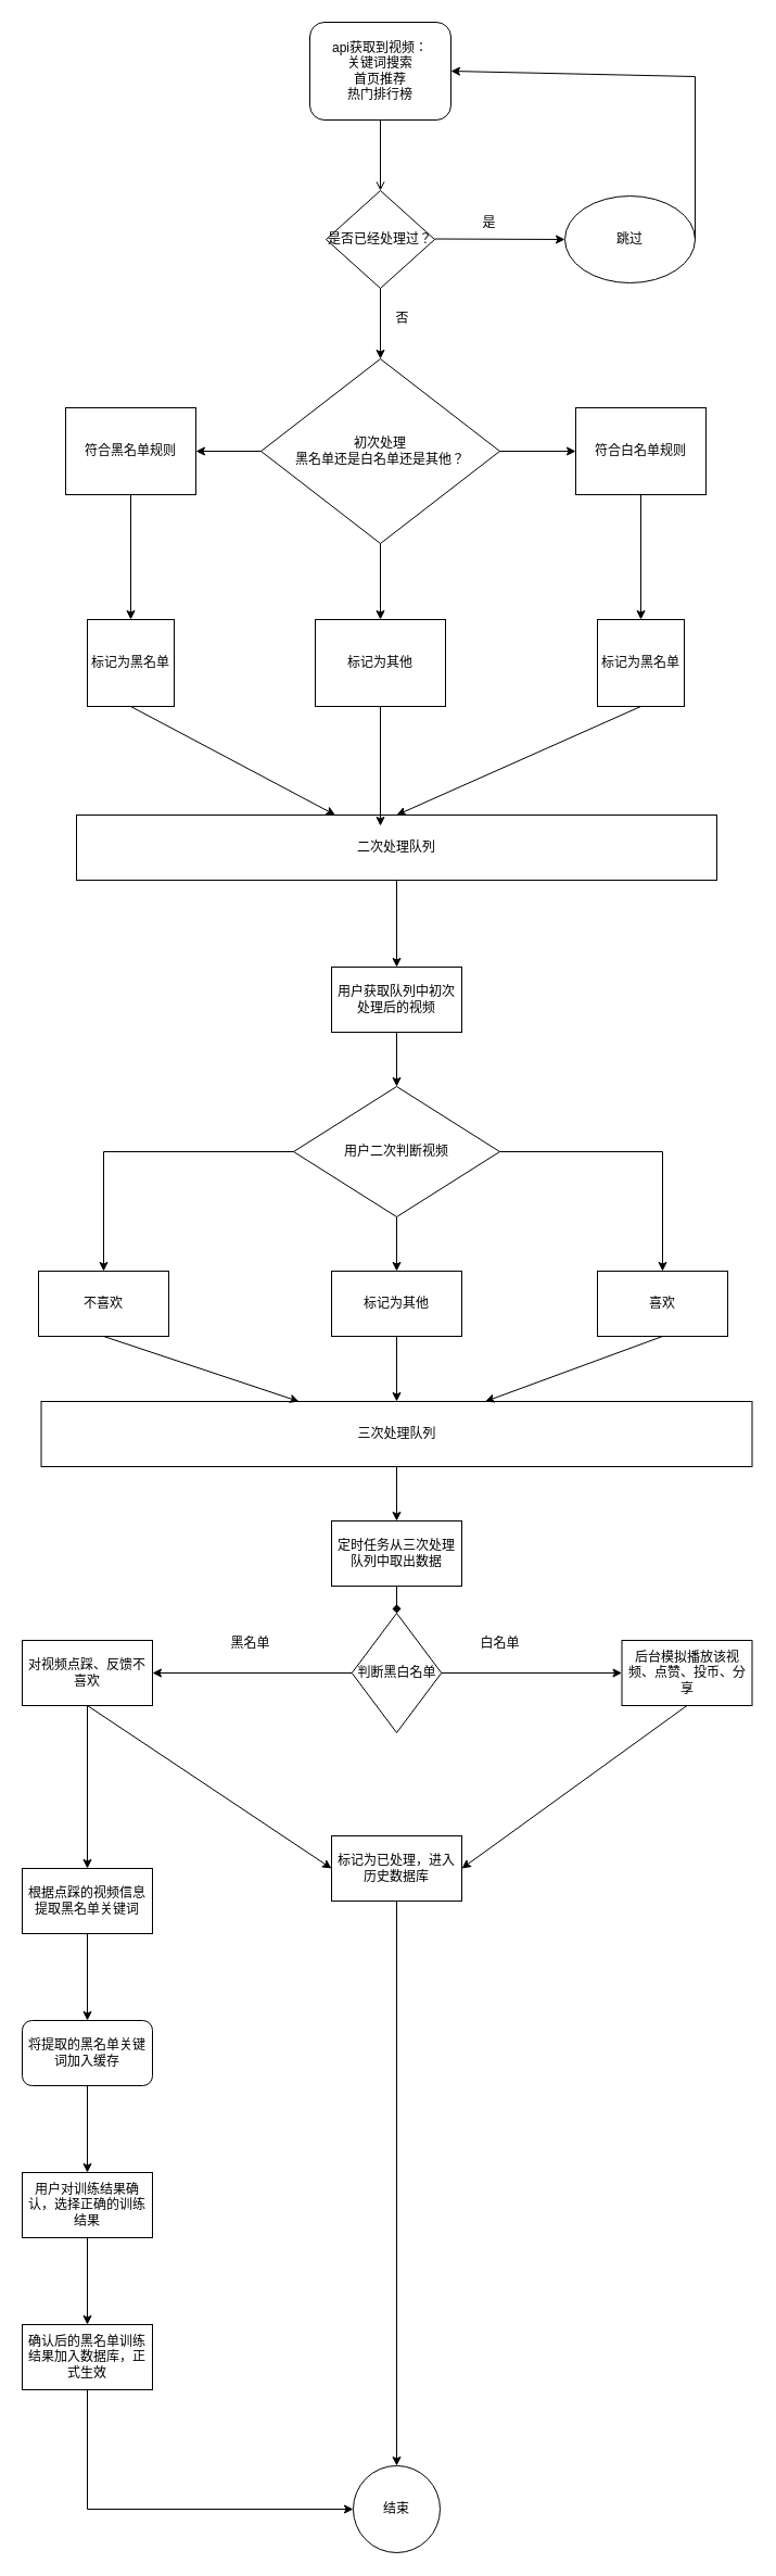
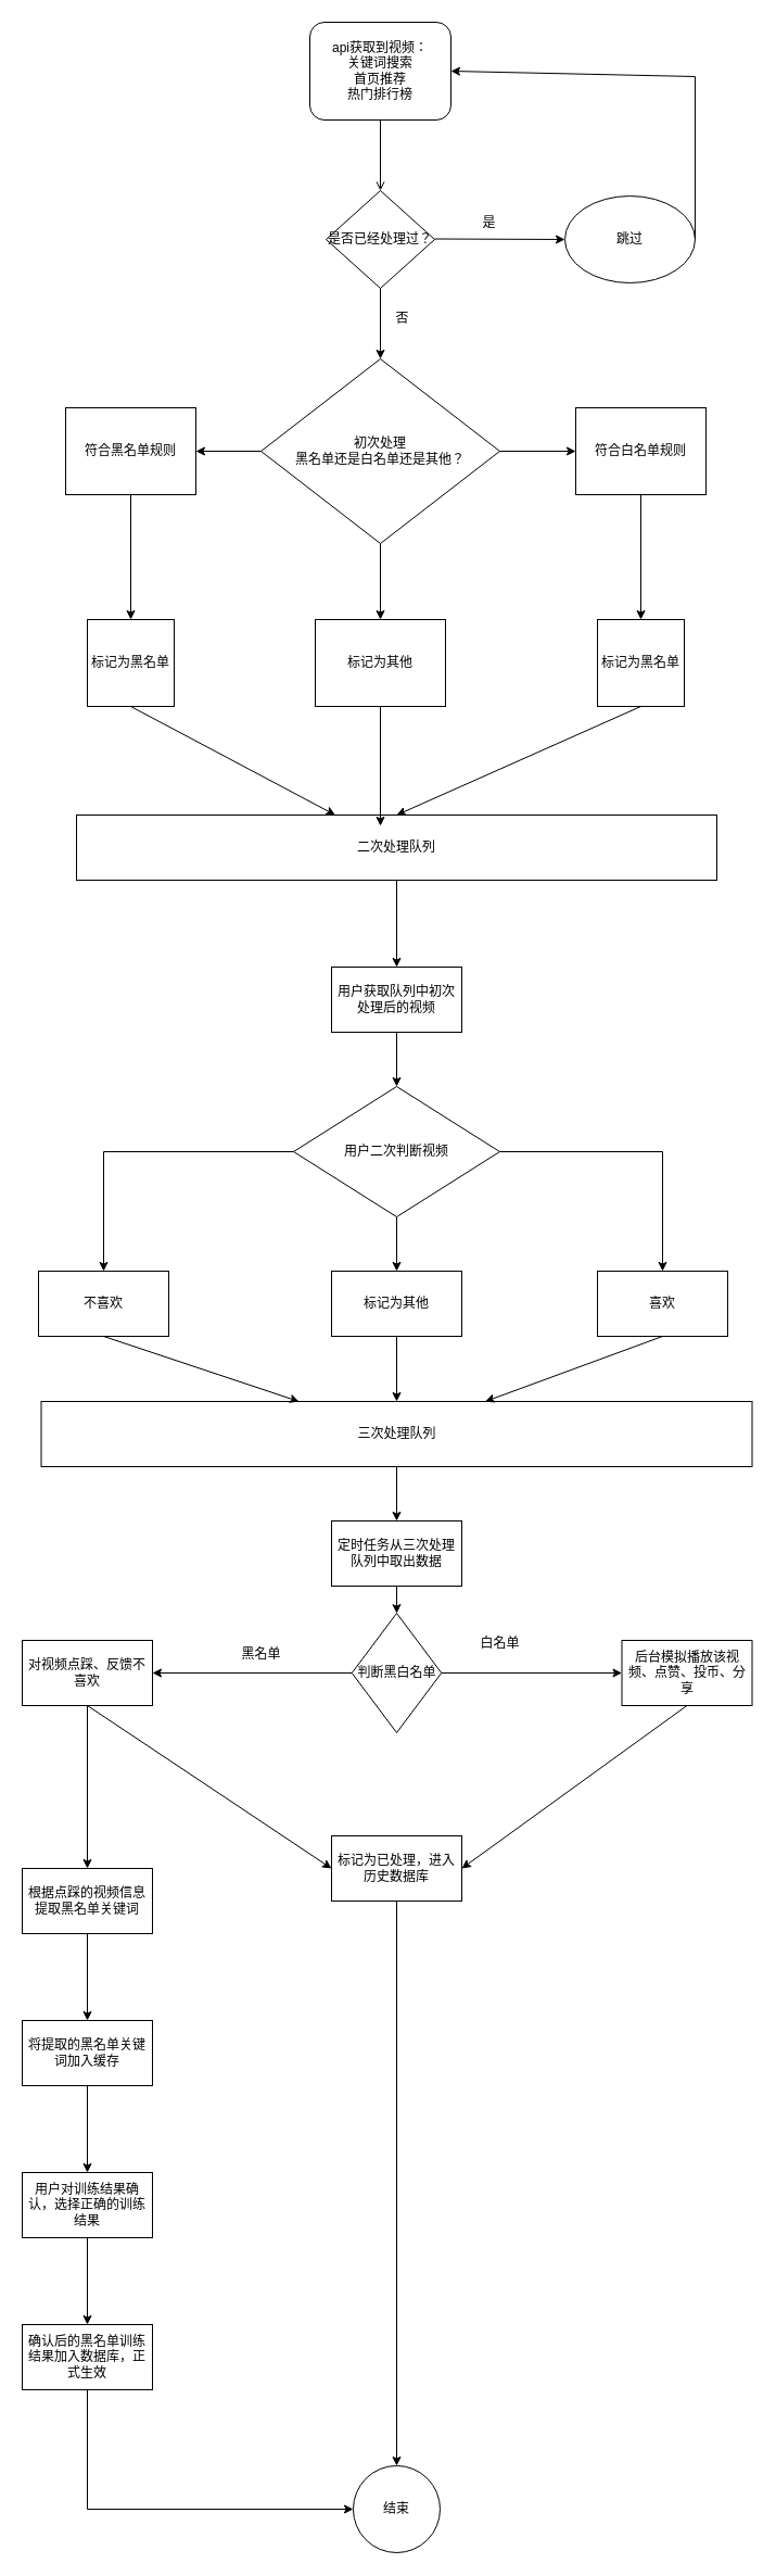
  <mxCell id="0" />
  <mxCell id="1" parent="0" />
  <mxCell id="2" value="api获取到视频：&lt;div&gt;关键词搜索&lt;/div&gt;&lt;div&gt;首页推荐&lt;/div&gt;&lt;div&gt;热门排行榜&lt;/div&gt;" style="rounded=1;whiteSpace=wrap;html=1;" parent="1" vertex="1"><mxGeometry x="285" y="20" width="130" height="90" as="geometry" /></mxCell>
  <mxCell id="3" value="" style="endArrow=open;html=1;rounded=0;entryX=0.5;entryY=0;entryDx=0;entryDy=0;exitX=0.5;exitY=1;exitDx=0;exitDy=0;" parent="1" source="2" target="4" edge="1"><mxGeometry width="50" height="50" relative="1" as="geometry"><mxPoint x="350" y="130" as="sourcePoint" /><mxPoint x="300" y="220" as="targetPoint" /></mxGeometry></mxCell>
  <mxCell id="4" value="是否已经处理过？" style="rhombus;whiteSpace=wrap;html=1;" parent="1" vertex="1"><mxGeometry x="300" y="175" width="100" height="90" as="geometry" /></mxCell>
  <mxCell id="5" value="" style="endArrow=classic;html=1;rounded=0;entryX=0;entryY=0.5;entryDx=0;entryDy=0;" parent="1" edge="1"><mxGeometry width="50" height="50" relative="1" as="geometry"><mxPoint x="400" y="219.5" as="sourcePoint" /><mxPoint x="520" y="220" as="targetPoint" /></mxGeometry></mxCell>
  <mxCell id="6" value="跳过" style="ellipse;whiteSpace=wrap;html=1;" parent="1" vertex="1"><mxGeometry x="520" y="180" width="120" height="80" as="geometry" /></mxCell>
  <mxCell id="7" value="是" style="text;html=1;align=center;verticalAlign=middle;resizable=0;points=[];autosize=1;strokeColor=none;fillColor=none;" parent="1" vertex="1"><mxGeometry x="430" y="190" width="40" height="30" as="geometry" /></mxCell>
  <mxCell id="8" value="" style="endArrow=classic;html=1;rounded=0;exitX=0.5;exitY=1;exitDx=0;exitDy=0;" parent="1" source="4" edge="1"><mxGeometry width="50" height="50" relative="1" as="geometry"><mxPoint x="350" y="340" as="sourcePoint" /><mxPoint x="350" y="330" as="targetPoint" /></mxGeometry></mxCell>
  <mxCell id="9" value="否" style="text;html=1;align=center;verticalAlign=middle;resizable=0;points=[];autosize=1;strokeColor=none;fillColor=none;" parent="1" vertex="1"><mxGeometry x="350" y="278" width="40" height="30" as="geometry" /></mxCell>
  <mxCell id="10" value="初次处理&lt;div&gt;黑名单还是白名单还是其他？&lt;/div&gt;" style="rhombus;whiteSpace=wrap;html=1;" parent="1" vertex="1"><mxGeometry x="240" y="330" width="220" height="170" as="geometry" /></mxCell>
  <mxCell id="11" value="" style="edgeStyle=orthogonalEdgeStyle;rounded=0;orthogonalLoop=1;jettySize=auto;html=1;" parent="1" source="12" target="19" edge="1"><mxGeometry relative="1" as="geometry" /></mxCell>
  <mxCell id="12" value="符合黑名单规则" style="rounded=0;whiteSpace=wrap;html=1;" parent="1" vertex="1"><mxGeometry x="60" y="375" width="120" height="80" as="geometry" /></mxCell>
  <mxCell id="13" value="" style="edgeStyle=orthogonalEdgeStyle;rounded=0;orthogonalLoop=1;jettySize=auto;html=1;" parent="1" source="14" target="20" edge="1"><mxGeometry relative="1" as="geometry" /></mxCell>
  <mxCell id="14" value="符合白名单规则" style="rounded=0;whiteSpace=wrap;html=1;" parent="1" vertex="1"><mxGeometry x="530" y="375" width="120" height="80" as="geometry" /></mxCell>
  <mxCell id="15" value="标记为其他" style="rounded=0;whiteSpace=wrap;html=1;" parent="1" vertex="1"><mxGeometry x="290" y="570" width="120" height="80" as="geometry" /></mxCell>
  <mxCell id="16" value="" style="endArrow=classic;html=1;rounded=0;exitX=0;exitY=0.5;exitDx=0;exitDy=0;entryX=1;entryY=0.5;entryDx=0;entryDy=0;" parent="1" source="10" target="12" edge="1"><mxGeometry width="50" height="50" relative="1" as="geometry"><mxPoint x="370" y="460" as="sourcePoint" /><mxPoint x="420" y="410" as="targetPoint" /></mxGeometry></mxCell>
  <mxCell id="17" value="" style="endArrow=classic;html=1;rounded=0;exitX=1;exitY=0.5;exitDx=0;exitDy=0;entryX=0;entryY=0.5;entryDx=0;entryDy=0;" parent="1" source="10" target="14" edge="1"><mxGeometry width="50" height="50" relative="1" as="geometry"><mxPoint x="480" y="490" as="sourcePoint" /><mxPoint x="530" y="440" as="targetPoint" /></mxGeometry></mxCell>
  <mxCell id="18" value="" style="endArrow=classic;html=1;rounded=0;exitX=0.5;exitY=1;exitDx=0;exitDy=0;entryX=0.5;entryY=0;entryDx=0;entryDy=0;" parent="1" source="10" target="15" edge="1"><mxGeometry width="50" height="50" relative="1" as="geometry"><mxPoint x="370" y="460" as="sourcePoint" /><mxPoint x="420" y="410" as="targetPoint" /></mxGeometry></mxCell>
  <mxCell id="19" value="标记为黑名单" style="rounded=0;whiteSpace=wrap;html=1;" parent="1" vertex="1"><mxGeometry x="80" y="570" width="80" height="80" as="geometry" /></mxCell>
  <mxCell id="20" value="标记为黑名单" style="rounded=0;whiteSpace=wrap;html=1;" parent="1" vertex="1"><mxGeometry x="550" y="570" width="80" height="80" as="geometry" /></mxCell>
  <mxCell id="21" value="二次处理队列" style="rounded=0;whiteSpace=wrap;html=1;" parent="1" vertex="1"><mxGeometry x="70" y="750" width="590" height="60" as="geometry" /></mxCell>
  <mxCell id="22" value="" style="endArrow=classic;html=1;rounded=0;exitX=0.5;exitY=1;exitDx=0;exitDy=0;" parent="1" source="21" edge="1"><mxGeometry width="50" height="50" relative="1" as="geometry"><mxPoint x="310" y="980" as="sourcePoint" /><mxPoint x="365" y="890" as="targetPoint" /></mxGeometry></mxCell>
  <mxCell id="23" value="" style="endArrow=classic;html=1;rounded=0;exitX=0.5;exitY=1;exitDx=0;exitDy=0;" parent="1" source="19" target="21" edge="1"><mxGeometry width="50" height="50" relative="1" as="geometry"><mxPoint x="340" y="480" as="sourcePoint" /><mxPoint x="390" y="430" as="targetPoint" /></mxGeometry></mxCell>
  <mxCell id="24" value="" style="endArrow=classic;html=1;rounded=0;exitX=0.5;exitY=1;exitDx=0;exitDy=0;" parent="1" source="15" edge="1"><mxGeometry width="50" height="50" relative="1" as="geometry"><mxPoint x="350" y="730" as="sourcePoint" /><mxPoint x="350" y="760" as="targetPoint" /><Array as="points" /></mxGeometry></mxCell>
  <mxCell id="25" value="" style="endArrow=classic;html=1;rounded=0;exitX=0.5;exitY=1;exitDx=0;exitDy=0;entryX=0.5;entryY=0;entryDx=0;entryDy=0;" parent="1" source="20" target="21" edge="1"><mxGeometry width="50" height="50" relative="1" as="geometry"><mxPoint x="500" y="730" as="sourcePoint" /><mxPoint x="550" y="680" as="targetPoint" /></mxGeometry></mxCell>
  <mxCell id="26" value="" style="edgeStyle=orthogonalEdgeStyle;rounded=0;orthogonalLoop=1;jettySize=auto;html=1;" parent="1" source="27" target="31" edge="1"><mxGeometry relative="1" as="geometry" /></mxCell>
  <mxCell id="27" value="用户获取队列中初次处理后的视频" style="rounded=0;whiteSpace=wrap;html=1;" parent="1" vertex="1"><mxGeometry x="305" y="890" width="120" height="60" as="geometry" /></mxCell>
  <mxCell id="28" value="" style="edgeStyle=orthogonalEdgeStyle;rounded=0;orthogonalLoop=1;jettySize=auto;html=1;" parent="1" source="31" target="32" edge="1"><mxGeometry relative="1" as="geometry" /></mxCell>
  <mxCell id="29" value="" style="edgeStyle=orthogonalEdgeStyle;rounded=0;orthogonalLoop=1;jettySize=auto;html=1;" parent="1" source="31" target="35" edge="1"><mxGeometry relative="1" as="geometry" /></mxCell>
  <mxCell id="30" value="" style="edgeStyle=orthogonalEdgeStyle;rounded=0;orthogonalLoop=1;jettySize=auto;html=1;" parent="1" source="31" target="37" edge="1"><mxGeometry relative="1" as="geometry" /></mxCell>
  <mxCell id="31" value="用户二次判断视频" style="rhombus;whiteSpace=wrap;html=1;rounded=0;" parent="1" vertex="1"><mxGeometry x="270" y="1000" width="190" height="120" as="geometry" /></mxCell>
  <mxCell id="32" value="不喜欢" style="whiteSpace=wrap;html=1;rounded=0;" parent="1" vertex="1"><mxGeometry x="35" y="1170" width="120" height="60" as="geometry" /></mxCell>
  <mxCell id="33" value="" style="edgeStyle=orthogonalEdgeStyle;rounded=0;orthogonalLoop=1;jettySize=auto;html=1;" parent="1" source="34" target="55" edge="1"><mxGeometry relative="1" as="geometry" /></mxCell>
  <mxCell id="34" value="对视频点踩、反馈不喜欢" style="whiteSpace=wrap;html=1;rounded=0;" parent="1" vertex="1"><mxGeometry x="20" y="1510" width="120" height="60" as="geometry" /></mxCell>
  <mxCell id="35" value="喜欢" style="whiteSpace=wrap;html=1;rounded=0;" parent="1" vertex="1"><mxGeometry x="550" y="1170" width="120" height="60" as="geometry" /></mxCell>
  <mxCell id="36" value="后台模拟播放该视频、点赞、投币、分享" style="whiteSpace=wrap;html=1;rounded=0;" parent="1" vertex="1"><mxGeometry x="572.5" y="1510" width="120" height="60" as="geometry" /></mxCell>
  <mxCell id="37" value="标记为其他" style="whiteSpace=wrap;html=1;rounded=0;" parent="1" vertex="1"><mxGeometry x="305" y="1170" width="120" height="60" as="geometry" /></mxCell>
  <mxCell id="38" value="三次处理队列" style="rounded=0;whiteSpace=wrap;html=1;" parent="1" vertex="1"><mxGeometry x="37.5" y="1290" width="655" height="60" as="geometry" /></mxCell>
  <mxCell id="39" value="" style="endArrow=classic;html=1;rounded=0;exitX=0.5;exitY=1;exitDx=0;exitDy=0;" parent="1" source="32" target="38" edge="1"><mxGeometry width="50" height="50" relative="1" as="geometry"><mxPoint x="340" y="1180" as="sourcePoint" /><mxPoint x="390" y="1130" as="targetPoint" /></mxGeometry></mxCell>
  <mxCell id="40" value="" style="endArrow=classic;html=1;rounded=0;exitX=0.5;exitY=1;exitDx=0;exitDy=0;" parent="1" source="37" target="38" edge="1"><mxGeometry width="50" height="50" relative="1" as="geometry"><mxPoint x="410" y="1280" as="sourcePoint" /><mxPoint x="460" y="1230" as="targetPoint" /></mxGeometry></mxCell>
  <mxCell id="41" value="" style="endArrow=classic;html=1;rounded=0;exitX=0.5;exitY=1;exitDx=0;exitDy=0;" parent="1" source="35" target="38" edge="1"><mxGeometry width="50" height="50" relative="1" as="geometry"><mxPoint x="560" y="1290" as="sourcePoint" /><mxPoint x="610" y="1240" as="targetPoint" /></mxGeometry></mxCell>
- <mxCell id="42" value="" style="edgeStyle=orthogonalEdgeStyle;rounded=0;orthogonalLoop=1;jettySize=auto;html=1;endArrow=diamond;" parent="1" source="43" target="45" edge="1"><mxGeometry relative="1" as="geometry" /></mxCell>
+ <mxCell id="42" value="" style="edgeStyle=orthogonalEdgeStyle;rounded=0;orthogonalLoop=1;jettySize=auto;html=1;" parent="1" source="43" target="45" edge="1"><mxGeometry relative="1" as="geometry" /></mxCell>
  <mxCell id="43" value="定时任务从三次处理队列中取出数据" style="rounded=0;whiteSpace=wrap;html=1;" parent="1" vertex="1"><mxGeometry x="305" y="1400" width="120" height="60" as="geometry" /></mxCell>
  <mxCell id="44" value="" style="endArrow=classic;html=1;rounded=0;exitX=0.5;exitY=1;exitDx=0;exitDy=0;entryX=0.5;entryY=0;entryDx=0;entryDy=0;" parent="1" source="38" target="43" edge="1"><mxGeometry width="50" height="50" relative="1" as="geometry"><mxPoint x="460" y="1430" as="sourcePoint" /><mxPoint x="510" y="1380" as="targetPoint" /></mxGeometry></mxCell>
  <mxCell id="45" value="判断黑白名单" style="rhombus;whiteSpace=wrap;html=1;rounded=0;" parent="1" vertex="1"><mxGeometry x="323.75" y="1485" width="82.5" height="110" as="geometry" /></mxCell>
  <mxCell id="46" value="" style="endArrow=classic;html=1;rounded=0;entryX=1;entryY=0.5;entryDx=0;entryDy=0;exitX=0;exitY=0.5;exitDx=0;exitDy=0;" parent="1" source="45" target="34" edge="1"><mxGeometry width="50" height="50" relative="1" as="geometry"><mxPoint x="240" y="1560" as="sourcePoint" /><mxPoint x="290" y="1510" as="targetPoint" /></mxGeometry></mxCell>
- <mxCell id="47" value="黑名单" style="text;html=1;align=center;verticalAlign=middle;resizable=0;points=[];autosize=1;strokeColor=none;fillColor=none;" parent="1" vertex="1"><mxGeometry x="200" y="1498" width="60" height="30" as="geometry" /></mxCell>
+ <mxCell id="47" value="黑名单" style="text;html=1;align=center;verticalAlign=middle;resizable=0;points=[];autosize=1;strokeColor=none;fillColor=none;" parent="1" vertex="1"><mxGeometry x="210" y="1508" width="60" height="30" as="geometry" /></mxCell>
  <mxCell id="48" value="" style="endArrow=classic;html=1;rounded=0;exitX=1;exitY=0.5;exitDx=0;exitDy=0;entryX=0;entryY=0.5;entryDx=0;entryDy=0;" parent="1" source="45" target="36" edge="1"><mxGeometry width="50" height="50" relative="1" as="geometry"><mxPoint x="450" y="1560" as="sourcePoint" /><mxPoint x="500" y="1510" as="targetPoint" /></mxGeometry></mxCell>
  <mxCell id="49" value="白名单" style="text;html=1;align=center;verticalAlign=middle;resizable=0;points=[];autosize=1;strokeColor=none;fillColor=none;" parent="1" vertex="1"><mxGeometry x="430" y="1498" width="60" height="30" as="geometry" /></mxCell>
  <mxCell id="50" value="" style="edgeStyle=orthogonalEdgeStyle;rounded=0;orthogonalLoop=1;jettySize=auto;html=1;" parent="1" source="51" target="56" edge="1"><mxGeometry relative="1" as="geometry" /></mxCell>
  <mxCell id="51" value="标记为已处理，进入历史数据库" style="whiteSpace=wrap;html=1;rounded=0;" parent="1" vertex="1"><mxGeometry x="305" y="1690" width="120" height="60" as="geometry" /></mxCell>
  <mxCell id="52" value="" style="endArrow=classic;html=1;rounded=0;exitX=0.5;exitY=1;exitDx=0;exitDy=0;entryX=0;entryY=0.5;entryDx=0;entryDy=0;" parent="1" source="34" target="51" edge="1"><mxGeometry width="50" height="50" relative="1" as="geometry"><mxPoint x="180" y="1690" as="sourcePoint" /><mxPoint x="230" y="1640" as="targetPoint" /></mxGeometry></mxCell>
  <mxCell id="53" value="" style="endArrow=classic;html=1;rounded=0;exitX=0.5;exitY=1;exitDx=0;exitDy=0;entryX=1;entryY=0.5;entryDx=0;entryDy=0;" parent="1" source="36" target="51" edge="1"><mxGeometry width="50" height="50" relative="1" as="geometry"><mxPoint x="580" y="1690" as="sourcePoint" /><mxPoint x="630" y="1640" as="targetPoint" /></mxGeometry></mxCell>
  <mxCell id="54" value="" style="edgeStyle=orthogonalEdgeStyle;rounded=0;orthogonalLoop=1;jettySize=auto;html=1;" parent="1" source="55" target="58" edge="1"><mxGeometry relative="1" as="geometry" /></mxCell>
  <mxCell id="55" value="根据点踩的视频信息提取黑名单关键词" style="whiteSpace=wrap;html=1;rounded=0;" parent="1" vertex="1"><mxGeometry x="20" y="1720" width="120" height="60" as="geometry" /></mxCell>
  <mxCell id="56" value="结束" style="ellipse;whiteSpace=wrap;html=1;rounded=0;" parent="1" vertex="1"><mxGeometry x="325" y="2270" width="80" height="80" as="geometry" /></mxCell>
  <mxCell id="57" value="" style="edgeStyle=orthogonalEdgeStyle;rounded=0;orthogonalLoop=1;jettySize=auto;html=1;" parent="1" source="58" target="60" edge="1"><mxGeometry relative="1" as="geometry" /></mxCell>
- <mxCell id="58" value="将提取的黑名单关键词加入缓存" style="whiteSpace=wrap;html=1;rounded=1;" parent="1" vertex="1"><mxGeometry x="20" y="1860" width="120" height="60" as="geometry" /></mxCell>
+ <mxCell id="58" value="将提取的黑名单关键词加入缓存" style="whiteSpace=wrap;html=1;rounded=0;" parent="1" vertex="1"><mxGeometry x="20" y="1860" width="120" height="60" as="geometry" /></mxCell>
  <mxCell id="59" value="" style="edgeStyle=orthogonalEdgeStyle;rounded=0;orthogonalLoop=1;jettySize=auto;html=1;" parent="1" source="60" target="61" edge="1"><mxGeometry relative="1" as="geometry" /></mxCell>
  <mxCell id="60" value="用户对训练结果确认，选择正确的训练结果" style="whiteSpace=wrap;html=1;rounded=0;" parent="1" vertex="1"><mxGeometry x="20" y="2000" width="120" height="60" as="geometry" /></mxCell>
  <mxCell id="61" value="确认后的黑名单训练结果加入数据库，正式生效" style="whiteSpace=wrap;html=1;rounded=0;" parent="1" vertex="1"><mxGeometry x="20" y="2140" width="120" height="60" as="geometry" /></mxCell>
  <mxCell id="62" value="" style="endArrow=classic;html=1;rounded=0;exitX=0.5;exitY=1;exitDx=0;exitDy=0;entryX=0;entryY=0.5;entryDx=0;entryDy=0;" parent="1" source="61" target="56" edge="1"><mxGeometry width="50" height="50" relative="1" as="geometry"><mxPoint x="170" y="2280" as="sourcePoint" /><mxPoint x="220" y="2230" as="targetPoint" /><Array as="points"><mxPoint x="80" y="2310" /></Array></mxGeometry></mxCell>
  <mxCell id="63" value="" style="endArrow=classic;html=1;rounded=0;exitX=1;exitY=0.5;exitDx=0;exitDy=0;entryX=1;entryY=0.5;entryDx=0;entryDy=0;" parent="1" source="6" target="2" edge="1"><mxGeometry width="50" height="50" relative="1" as="geometry"><mxPoint x="720" y="220" as="sourcePoint" /><mxPoint x="770" y="170" as="targetPoint" /><Array as="points"><mxPoint x="640" y="70" /></Array></mxGeometry></mxCell>
